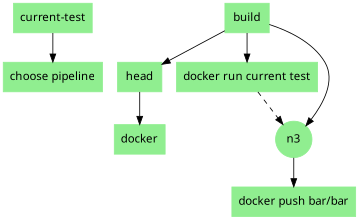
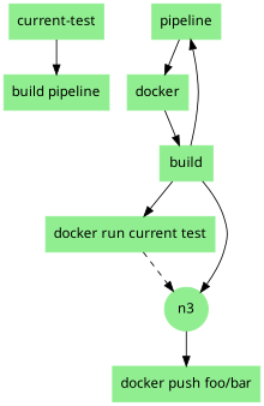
  digraph {
    fontname="ui-system,sans-serif"
    rankdir=TB
    node [color="#90ee90" fillcolor="#90ee90" fontname="ui-system,sans-serif" shape=box style=filled]
    edge [fontname="ui-system,sans-serif"]
    n1 [label="current-test"]
-   n2 [label="choose pipeline"]
-   n3 [label=head]
+   n2 [label="build pipeline"]
+   n3 [label=pipeline]
    n4 [label=docker]
    n5 [label=build]
    n6 [label="docker run current test"]
    n7 [label=n3 shape=circle]
-   n8 [label="docker push bar/bar"]
+   n8 [label="docker push foo/bar"]
    n1 -> n2
    n3 -> n4
+   n4 -> n5
    n5 -> n3
    n5 -> n6
    n5 -> n7
    n6 -> n7 [style=dashed]
    n7 -> n8
  }
